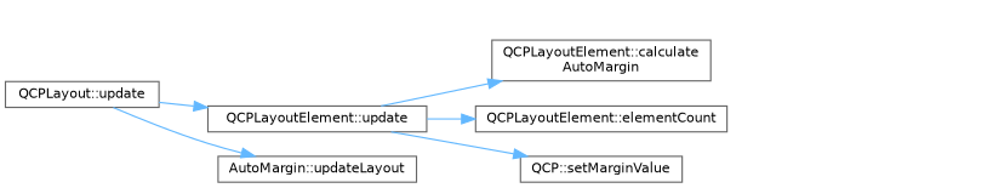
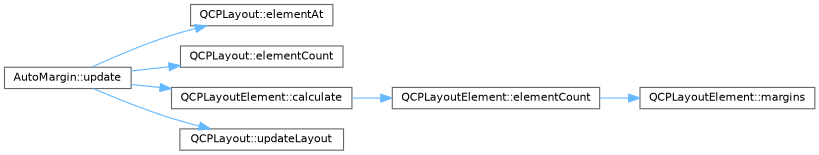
  digraph {
    rankdir=LR
    node [color=grey40 fillcolor=white fontname=Helvetica fontsize=10 shape=box style=filled]
    edge [color=steelblue1 fontname=Helvetica fontsize=10 labelfontname=Helvetica labelfontsize=10 style=solid]
-   n1 [height=0.2 label="QCPLayout::update" width=0.4]
-   n4 [height=0.2 label="QCPLayoutElement::update" width=0.4]
-   n5 [height=0.2 label="AutoMargin::updateLayout" width=0.4]
-   n6 [height=0.2 label="QCPLayoutElement::calculate\lAutoMargin" width=0.4]
+   n1 [height=0.2 label="AutoMargin::update" width=0.4]
+   n2 [height=0.2 label="QCPLayout::elementAt" width=0.4]
+   n3 [height=0.2 label="QCPLayout::elementCount" width=0.4]
+   n4 [height=0.2 label="QCPLayoutElement::calculate" width=0.4]
+   n5 [height=0.2 label="QCPLayout::updateLayout" width=0.4]
    n7 [height=0.2 label="QCPLayoutElement::elementCount" width=0.4]
-   n8 [height=0.2 label="QCP::setMarginValue" width=0.4]
+   n9 [height=0.2 label="QCPLayoutElement::margins" width=0.4]
+   n1 -> n2
+   n1 -> n3
    n1 -> n4
    n1 -> n5
-   n4 -> n6
    n4 -> n7
-   n4 -> n8
+   n7 -> n9
  }
